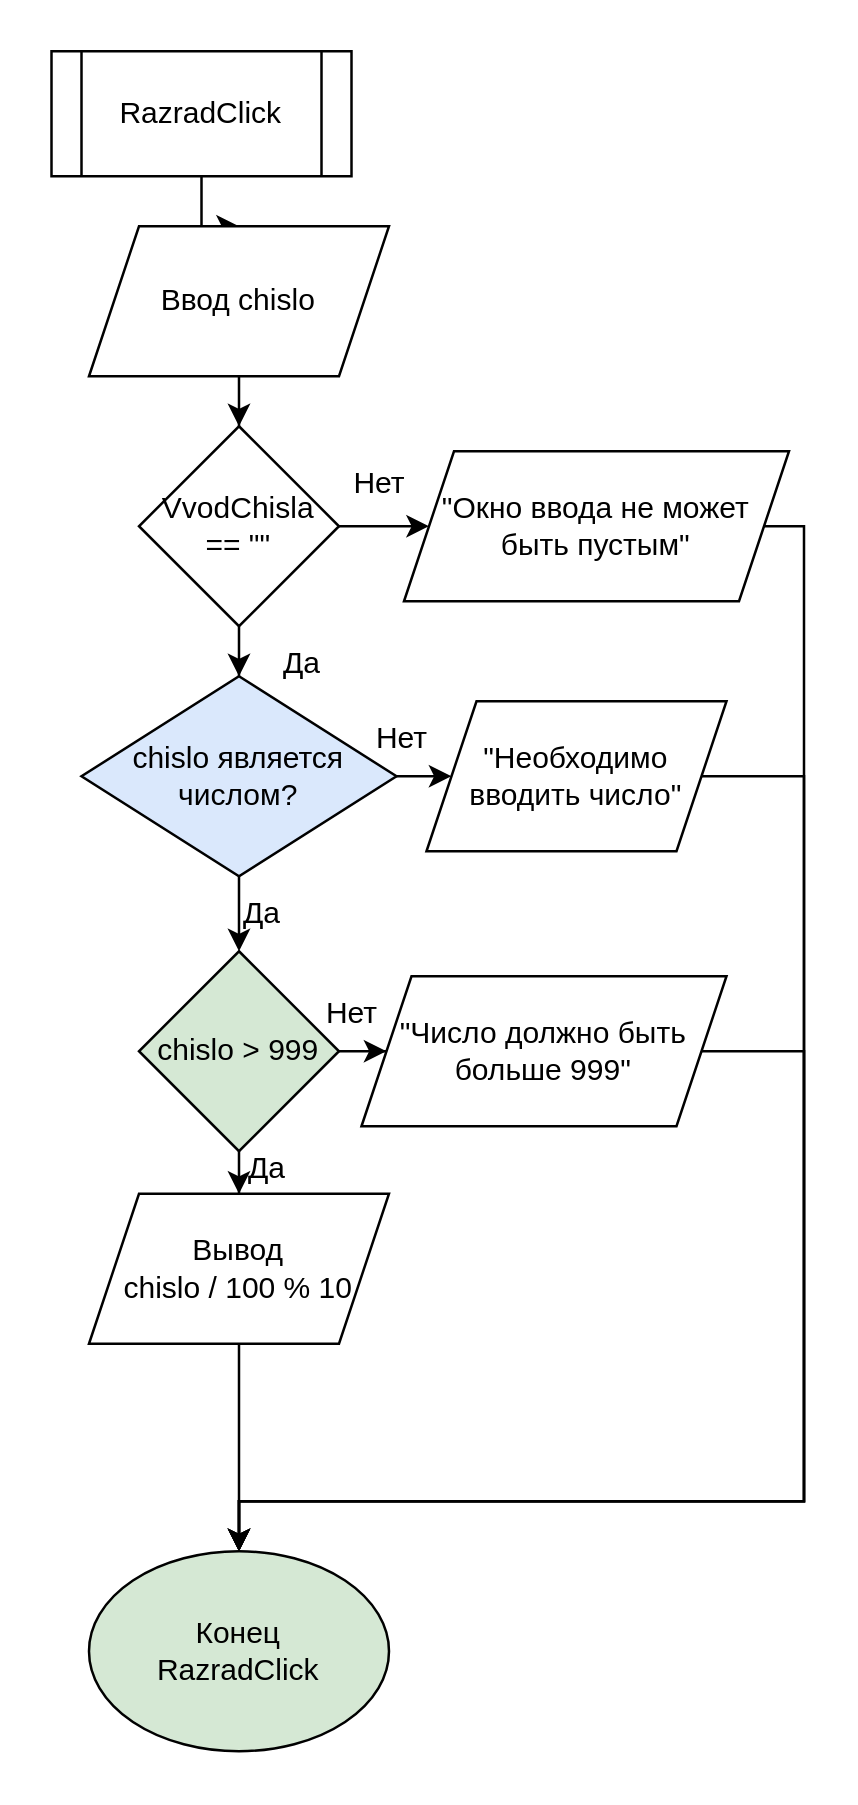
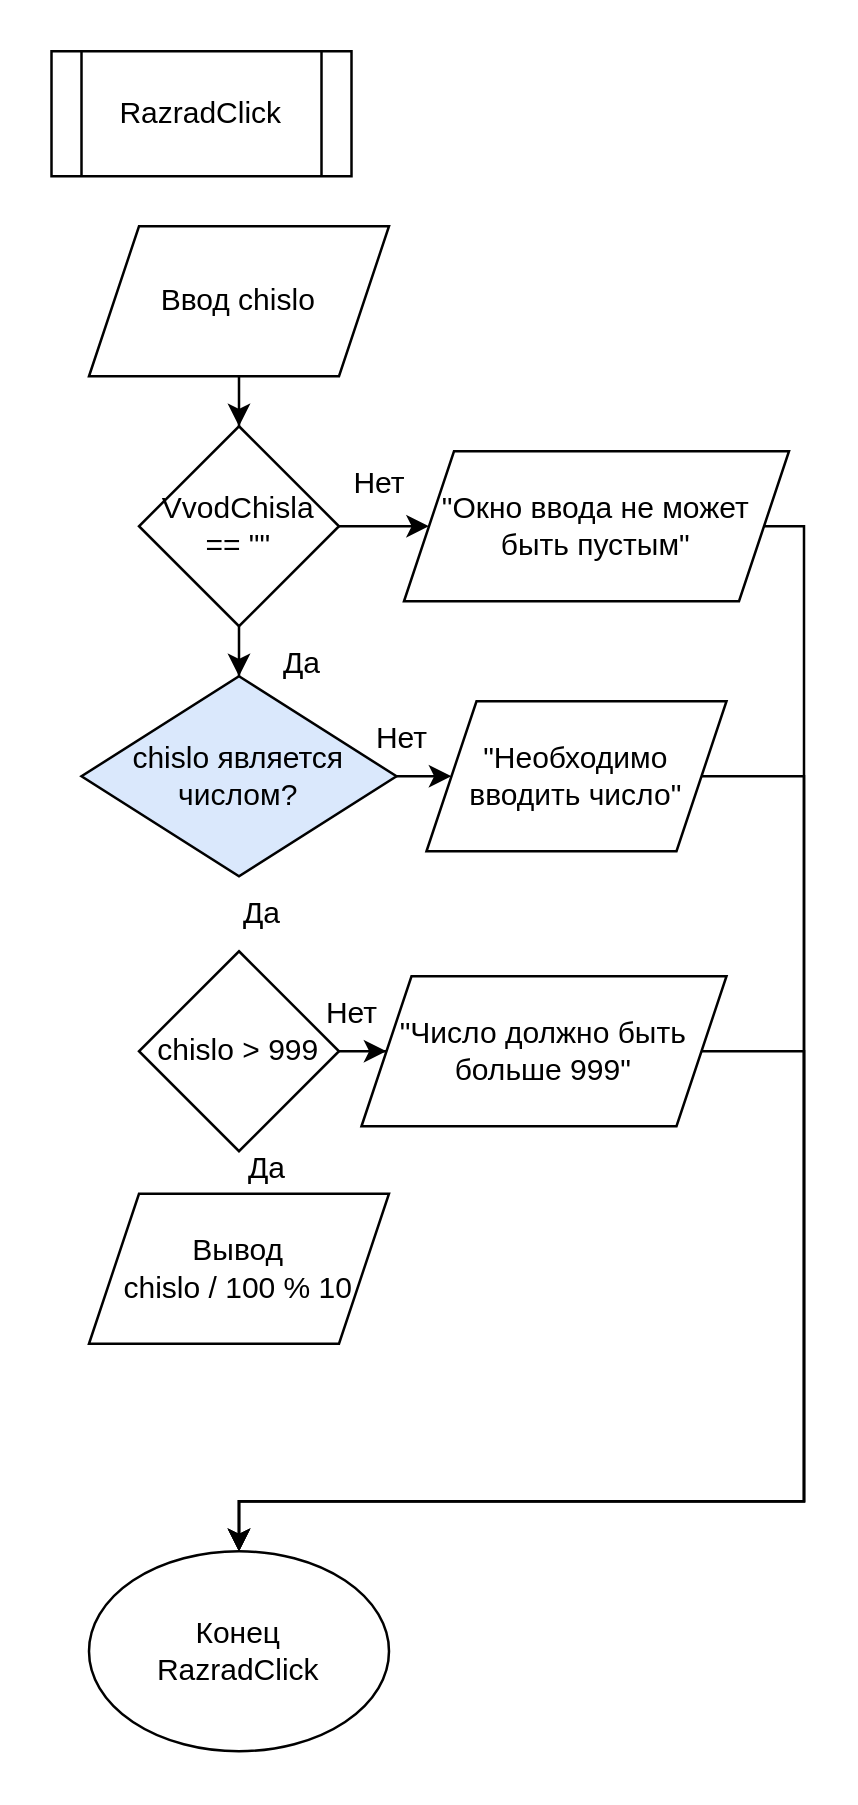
  <mxCell id="0" />
  <mxCell id="1" parent="0" />
- <mxCell id="2" value="" style="edgeStyle=orthogonalEdgeStyle;rounded=0;orthogonalLoop=1;jettySize=auto;html=1;" parent="1" source="3" target="5" edge="1"><mxGeometry relative="1" as="geometry" /></mxCell>
  <mxCell id="3" value="RazradClick" style="shape=process;whiteSpace=wrap;html=1;backgroundOutline=1;" parent="1" vertex="1"><mxGeometry x="20" y="20" width="120" height="50" as="geometry" /></mxCell>
  <mxCell id="4" value="" style="edgeStyle=orthogonalEdgeStyle;rounded=0;orthogonalLoop=1;jettySize=auto;html=1;" edge="1" parent="1" source="5" target="25"><mxGeometry relative="1" as="geometry" /></mxCell>
  <mxCell id="5" value="Ввод chislo" style="shape=parallelogram;perimeter=parallelogramPerimeter;whiteSpace=wrap;html=1;fixedSize=1;" parent="1" vertex="1"><mxGeometry x="35" y="90" width="120" height="60" as="geometry" /></mxCell>
- <mxCell id="6" value="" style="edgeStyle=orthogonalEdgeStyle;rounded=0;orthogonalLoop=1;jettySize=auto;html=1;" parent="1" source="8" target="12" edge="1"><mxGeometry relative="1" as="geometry" /></mxCell>
  <mxCell id="7" value="" style="edgeStyle=orthogonalEdgeStyle;rounded=0;orthogonalLoop=1;jettySize=auto;html=1;" parent="1" source="8" target="19" edge="1"><mxGeometry relative="1" as="geometry" /></mxCell>
  <mxCell id="8" value="chislo является числом?" style="rhombus;whiteSpace=wrap;html=1;fillColor=#dae8fc;" parent="1" vertex="1"><mxGeometry x="32" y="270" width="126" height="80" as="geometry" /></mxCell>
  <mxCell id="9" value="Да" style="text;html=1;align=center;verticalAlign=middle;resizable=0;points=[];autosize=1;strokeColor=none;fillColor=none;" parent="1" vertex="1"><mxGeometry x="84" y="350" width="40" height="30" as="geometry" /></mxCell>
  <mxCell id="10" style="edgeStyle=orthogonalEdgeStyle;rounded=0;orthogonalLoop=1;jettySize=auto;html=1;entryX=0;entryY=0.5;entryDx=0;entryDy=0;" parent="1" source="12" target="15" edge="1"><mxGeometry relative="1" as="geometry" /></mxCell>
- <mxCell id="11" value="" style="edgeStyle=orthogonalEdgeStyle;rounded=0;orthogonalLoop=1;jettySize=auto;html=1;" parent="1" source="12" target="22" edge="1"><mxGeometry relative="1" as="geometry" /></mxCell>
- <mxCell id="12" value="chislo &amp;gt; 999" style="rhombus;whiteSpace=wrap;html=1;fillColor=#d5e8d4;" parent="1" vertex="1"><mxGeometry x="55" y="380" width="80" height="80" as="geometry" /></mxCell>
- <mxCell id="13" value="Конец&lt;br&gt;RazradClick" style="ellipse;whiteSpace=wrap;html=1;fillColor=#d5e8d4;" parent="1" vertex="1"><mxGeometry x="35" y="620" width="120" height="80" as="geometry" /></mxCell>
+ <mxCell id="12" value="chislo &amp;gt; 999" style="rhombus;whiteSpace=wrap;html=1;" parent="1" vertex="1"><mxGeometry x="55" y="380" width="80" height="80" as="geometry" /></mxCell>
+ <mxCell id="13" value="Конец&lt;br&gt;RazradClick" style="ellipse;whiteSpace=wrap;html=1;" parent="1" vertex="1"><mxGeometry x="35" y="620" width="120" height="80" as="geometry" /></mxCell>
  <mxCell id="14" style="edgeStyle=orthogonalEdgeStyle;rounded=0;orthogonalLoop=1;jettySize=auto;html=1;entryX=0.5;entryY=0;entryDx=0;entryDy=0;exitX=1;exitY=0.5;exitDx=0;exitDy=0;" parent="1" source="15" target="13" edge="1"><mxGeometry relative="1" as="geometry"><Array as="points"><mxPoint x="321" y="420" /><mxPoint x="321" y="600" /></Array></mxGeometry></mxCell>
  <mxCell id="15" value="&quot;Число должно быть больше 999&quot;" style="shape=parallelogram;perimeter=parallelogramPerimeter;whiteSpace=wrap;html=1;fixedSize=1;" parent="1" vertex="1"><mxGeometry x="144" y="390" width="146" height="60" as="geometry" /></mxCell>
  <mxCell id="16" value="Нет" style="text;html=1;align=center;verticalAlign=middle;resizable=0;points=[];autosize=1;strokeColor=none;fillColor=none;" parent="1" vertex="1"><mxGeometry x="120" y="390" width="40" height="30" as="geometry" /></mxCell>
  <mxCell id="17" value="Да" style="text;html=1;align=center;verticalAlign=middle;resizable=0;points=[];autosize=1;strokeColor=none;fillColor=none;" parent="1" vertex="1"><mxGeometry x="86" y="452" width="40" height="30" as="geometry" /></mxCell>
  <mxCell id="18" style="edgeStyle=orthogonalEdgeStyle;rounded=0;orthogonalLoop=1;jettySize=auto;html=1;entryX=0.5;entryY=0;entryDx=0;entryDy=0;exitX=1;exitY=0.5;exitDx=0;exitDy=0;" parent="1" source="19" target="13" edge="1"><mxGeometry relative="1" as="geometry"><Array as="points"><mxPoint x="321" y="310" /><mxPoint x="321" y="600" /></Array></mxGeometry></mxCell>
  <mxCell id="19" value="&quot;Необходимо вводить число&quot;" style="shape=parallelogram;perimeter=parallelogramPerimeter;whiteSpace=wrap;html=1;fixedSize=1;" parent="1" vertex="1"><mxGeometry x="170" y="280" width="120" height="60" as="geometry" /></mxCell>
  <mxCell id="20" value="Нет" style="text;html=1;align=center;verticalAlign=middle;resizable=0;points=[];autosize=1;strokeColor=none;fillColor=none;" parent="1" vertex="1"><mxGeometry x="140" y="280" width="40" height="30" as="geometry" /></mxCell>
- <mxCell id="21" style="edgeStyle=orthogonalEdgeStyle;rounded=0;orthogonalLoop=1;jettySize=auto;html=1;entryX=0.5;entryY=0;entryDx=0;entryDy=0;" parent="1" source="22" target="13" edge="1"><mxGeometry relative="1" as="geometry" /></mxCell>
  <mxCell id="22" value="Вывод&lt;br&gt;chislo / 100 % 10" style="shape=parallelogram;perimeter=parallelogramPerimeter;whiteSpace=wrap;html=1;fixedSize=1;" parent="1" vertex="1"><mxGeometry x="35" y="477" width="120" height="60" as="geometry" /></mxCell>
  <mxCell id="23" style="edgeStyle=orthogonalEdgeStyle;rounded=0;orthogonalLoop=1;jettySize=auto;html=1;entryX=0.5;entryY=0;entryDx=0;entryDy=0;" edge="1" parent="1" source="25" target="8"><mxGeometry relative="1" as="geometry" /></mxCell>
  <mxCell id="24" value="" style="edgeStyle=orthogonalEdgeStyle;rounded=0;orthogonalLoop=1;jettySize=auto;html=1;" edge="1" parent="1" source="25" target="28"><mxGeometry relative="1" as="geometry" /></mxCell>
  <mxCell id="25" value="VvodChisla == &quot;&quot;" style="rhombus;whiteSpace=wrap;html=1;" vertex="1" parent="1"><mxGeometry x="55" y="170" width="80" height="80" as="geometry" /></mxCell>
  <mxCell id="26" value="Да" style="text;html=1;align=center;verticalAlign=middle;resizable=0;points=[];autosize=1;strokeColor=none;fillColor=none;" vertex="1" parent="1"><mxGeometry x="100" y="250" width="40" height="30" as="geometry" /></mxCell>
  <mxCell id="27" style="edgeStyle=orthogonalEdgeStyle;rounded=0;orthogonalLoop=1;jettySize=auto;html=1;entryX=0.5;entryY=0;entryDx=0;entryDy=0;" edge="1" parent="1" source="28" target="13"><mxGeometry relative="1" as="geometry"><Array as="points"><mxPoint x="321" y="210" /><mxPoint x="321" y="600" /></Array></mxGeometry></mxCell>
  <mxCell id="28" value="&quot;Окно ввода не может быть пустым&quot;" style="shape=parallelogram;perimeter=parallelogramPerimeter;whiteSpace=wrap;html=1;fixedSize=1;" vertex="1" parent="1"><mxGeometry x="161" y="180" width="154" height="60" as="geometry" /></mxCell>
  <mxCell id="29" value="Нет" style="text;html=1;align=center;verticalAlign=middle;resizable=0;points=[];autosize=1;strokeColor=none;fillColor=none;" vertex="1" parent="1"><mxGeometry x="131" y="178" width="40" height="30" as="geometry" /></mxCell>
